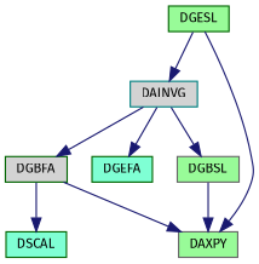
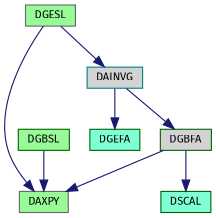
  digraph {
    fontname="Fira Sans"
    rankdir=TB
    node [color=darkgreen fillcolor=palegreen fontname="Fira Sans" fontsize=10 shape=record style=filled]
    edge [color=midnightblue fontname="Fira Sans" fontsize=10 labelfontname=Helvetica labelfontsize=10 style=solid]
    n1 [color=teal fillcolor=lightgrey fontcolor=black height=0.2 label=DAINVG width=0.4]
    n2 [fillcolor=lightgrey height=0.2 label=DGBFA width=0.4]
-   n3 [color=gray40 height=0.2 label=DGBSL width=0.4]
+   n3 [height=0.2 label=DGBSL width=0.4]
    n4 [fillcolor=aquamarine height=0.2 label=DGEFA width=0.4]
    n5 [color=gray40 height=0.2 label=DAXPY width=0.4]
    n6 [fillcolor=aquamarine height=0.2 label=DSCAL width=0.4]
-   n7 [height=0.2 label=DGESL width=0.4]
+   n7 [color=gray40 height=0.2 label=DGESL width=0.4]
    n1 -> n2
-   n1 -> n3
    n1 -> n4
    n2 -> n5
    n2 -> n6
    n3 -> n5
    n7 -> n1
    n7 -> n5
  }
